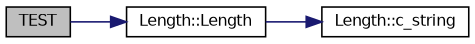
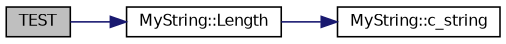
  digraph {
    rankdir=LR
    node [color=black fontname=Helvetica fontsize=10 shape=record]
    edge [color=midnightblue fontname=Helvetica fontsize=10 labelfontname=Helvetica labelfontsize=10 style=solid]
    n1 [fillcolor=grey75 fontcolor=black height=0.2 label=TEST style=filled width=0.4]
-   n2 [height=0.2 label="Length::Length" width=0.4]
-   n3 [height=0.2 label="Length::c_string" width=0.4]
+   n2 [height=0.2 label="MyString::Length" width=0.4]
+   n3 [height=0.2 label="MyString::c_string" width=0.4]
    n1 -> n2
    n2 -> n3
  }
